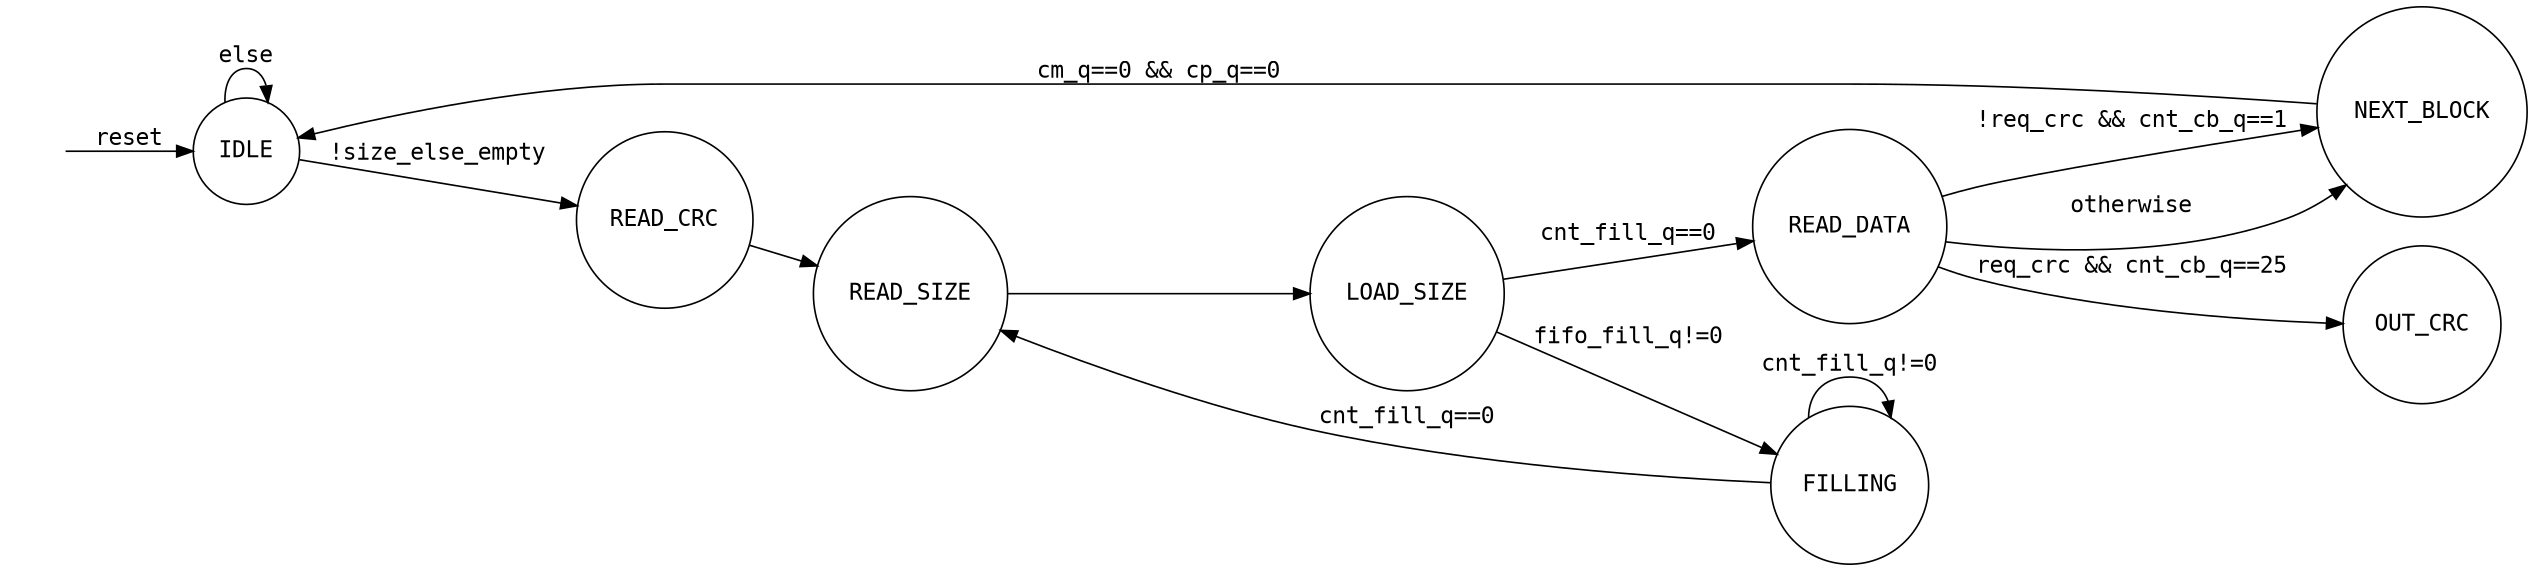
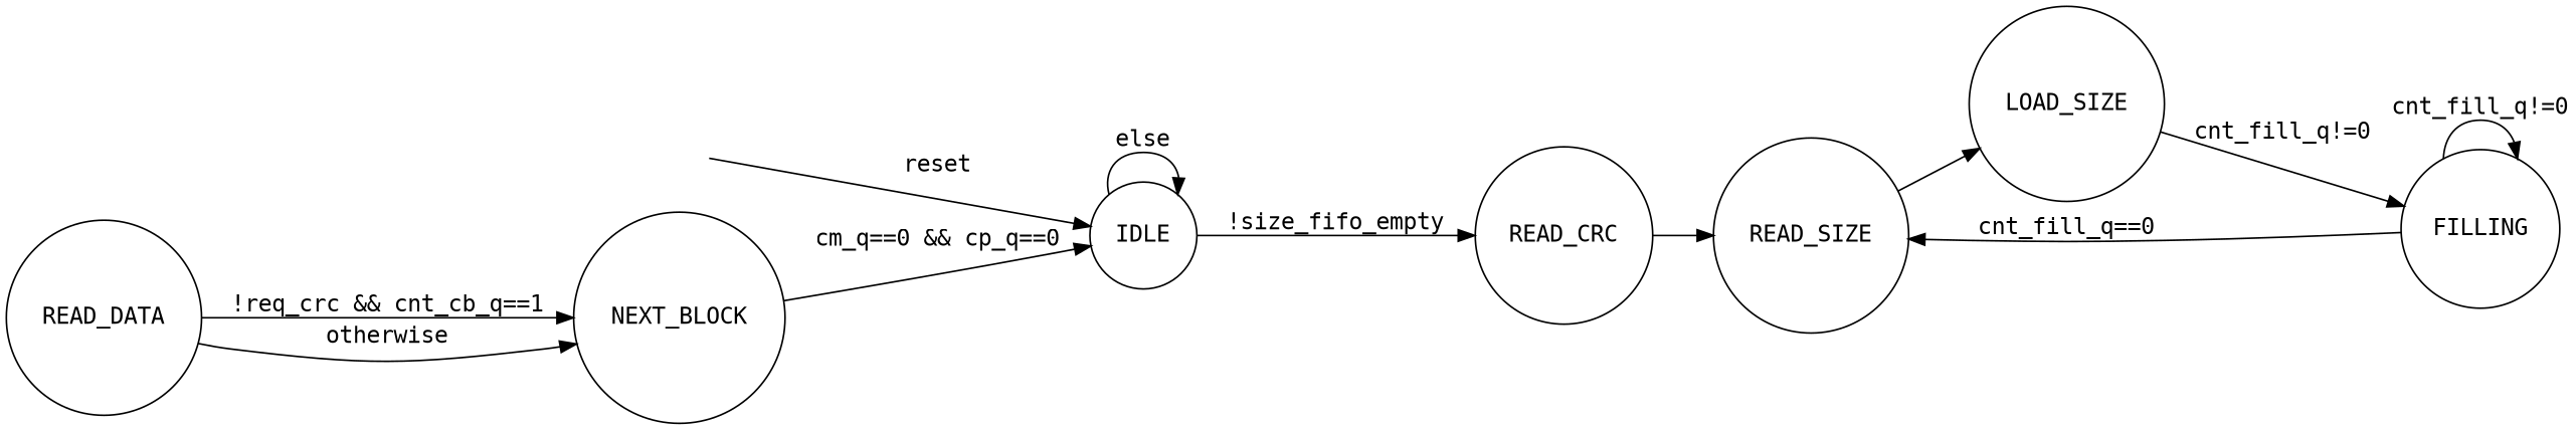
  digraph {
    fontname=Consolas
    fontsize=14
    rankdir=LR
    node [fontname=Consolas fontsize=14 shape=circle]
    edge [fontname=Consolas fontsize=14]
    "" [color=white]
    IDLE
    n3 [label=READ_CRC]
    READ_SIZE
    LOAD_SIZE
    FILLING
    READ_DATA
-   OUT_CRC
    NEXT_BLOCK
    "" -> IDLE [label=reset]
    IDLE -> IDLE [label=else]
-   IDLE -> n3 [label="!size_else_empty"]
+   IDLE -> n3 [label="!size_fifo_empty"]
    n3 -> READ_SIZE
    READ_SIZE -> LOAD_SIZE
-   LOAD_SIZE -> FILLING [label="fifo_fill_q!=0"]
-   LOAD_SIZE -> READ_DATA [label="cnt_fill_q==0"]
+   LOAD_SIZE -> FILLING [label="cnt_fill_q!=0"]
    FILLING -> READ_SIZE [label="cnt_fill_q==0"]
    FILLING -> FILLING [label="cnt_fill_q!=0"]
-   READ_DATA -> OUT_CRC [label="req_crc && cnt_cb_q==25"]
    READ_DATA -> NEXT_BLOCK [label="!req_crc && cnt_cb_q==1"]
    READ_DATA -> NEXT_BLOCK [label=otherwise]
    NEXT_BLOCK -> IDLE [label="cm_q==0 && cp_q==0"]
  }
